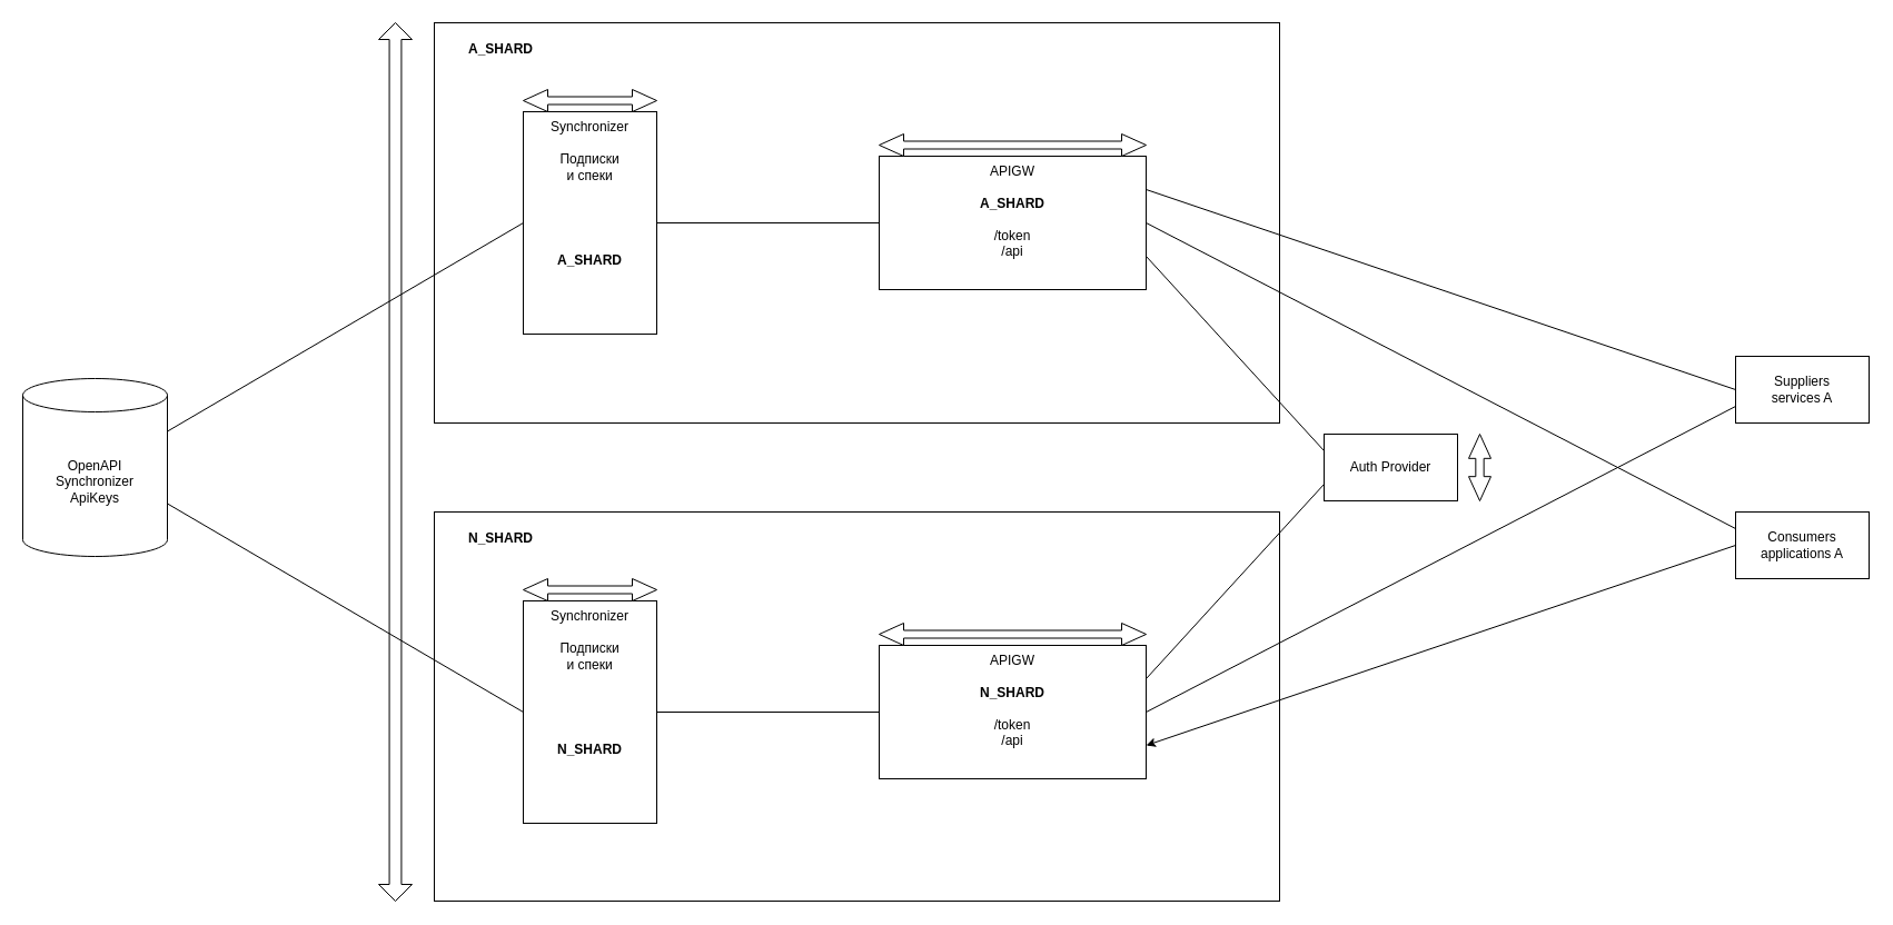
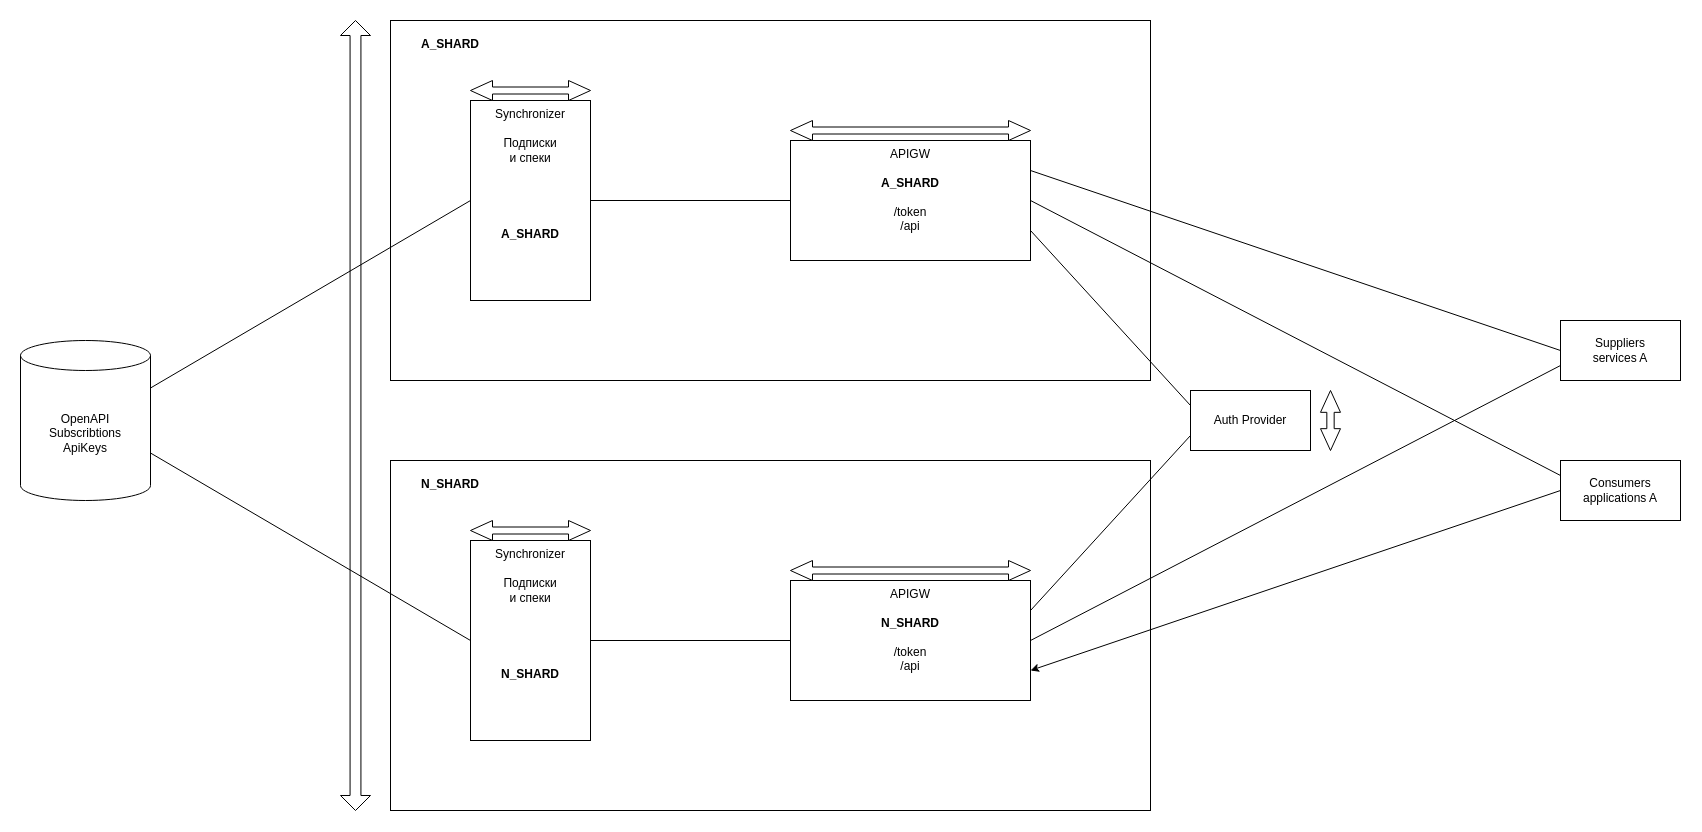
  <mxCell id="0" />
  <mxCell id="1" parent="0" />
  <mxCell id="2" value="" style="shape=doubleArrow;direction=south;whiteSpace=wrap;html=1;arrowWidth=0.362;arrowSize=0.019;" vertex="1" parent="1"><mxGeometry x="340" y="20" width="30" height="790" as="geometry" /></mxCell>
  <mxCell id="3" value="" style="whiteSpace=wrap;html=1;fillColor=none;" vertex="1" parent="1"><mxGeometry x="390" y="20" width="760" height="360" as="geometry" /></mxCell>
  <mxCell id="4" value="" style="whiteSpace=wrap;html=1;fillColor=none;" vertex="1" parent="1"><mxGeometry x="390" y="460" width="760" height="350" as="geometry" /></mxCell>
  <mxCell id="5" value="Synchronizer" style="whiteSpace=wrap;html=1;verticalAlign=top;" vertex="1" parent="1"><mxGeometry x="470" y="100" width="120" height="200" as="geometry" /></mxCell>
  <mxCell id="6" value="Synchronizer" style="whiteSpace=wrap;html=1;verticalAlign=top;" vertex="1" parent="1"><mxGeometry x="470" y="540" width="120" height="200" as="geometry" /></mxCell>
  <mxCell id="7" value="Подписки и спеки" style="text;html=1;strokeColor=none;fillColor=none;align=center;verticalAlign=middle;whiteSpace=wrap;" vertex="1" parent="1"><mxGeometry x="510" y="140" width="40" height="20" as="geometry" /></mxCell>
  <mxCell id="8" value="Подписки и спеки" style="text;html=1;strokeColor=none;fillColor=none;align=center;verticalAlign=middle;whiteSpace=wrap;" vertex="1" parent="1"><mxGeometry x="510" y="580" width="40" height="20" as="geometry" /></mxCell>
  <mxCell id="9" value="A_SHARD" style="text;align=center;fontStyle=1;verticalAlign=middle;spacingLeft=3;spacingRight=3;strokeColor=none;rotatable=0;points=[[0,0.5],[1,0.5]];portConstraint=eastwest;" vertex="1" parent="1"><mxGeometry x="490" y="220" width="80" height="26" as="geometry" /></mxCell>
  <mxCell id="10" value="N_SHARD" style="text;align=center;fontStyle=1;verticalAlign=middle;spacingLeft=3;spacingRight=3;strokeColor=none;rotatable=0;points=[[0,0.5],[1,0.5]];portConstraint=eastwest;" vertex="1" parent="1"><mxGeometry x="490" y="660" width="80" height="26" as="geometry" /></mxCell>
  <mxCell id="11" value="" style="html=1;shadow=0;dashed=0;align=center;verticalAlign=middle;shape=mxgraph.arrows2.twoWayArrow;dy=0.65;dx=22;" vertex="1" parent="1"><mxGeometry x="470" y="80" width="120" height="20" as="geometry" /></mxCell>
  <mxCell id="12" value="A_SHARD" style="text;align=center;fontStyle=1;verticalAlign=middle;spacingLeft=3;spacingRight=3;strokeColor=none;rotatable=0;points=[[0,0.5],[1,0.5]];portConstraint=eastwest;" vertex="1" parent="1"><mxGeometry x="410" y="30" width="80" height="26" as="geometry" /></mxCell>
  <mxCell id="13" value="N_SHARD" style="text;align=center;fontStyle=1;verticalAlign=middle;spacingLeft=3;spacingRight=3;strokeColor=none;rotatable=0;points=[[0,0.5],[1,0.5]];portConstraint=eastwest;" vertex="1" parent="1"><mxGeometry x="410" y="470" width="80" height="26" as="geometry" /></mxCell>
  <mxCell id="14" value="" style="html=1;shadow=0;dashed=0;align=center;verticalAlign=middle;shape=mxgraph.arrows2.twoWayArrow;dy=0.65;dx=22;" vertex="1" parent="1"><mxGeometry x="470" y="520" width="120" height="20" as="geometry" /></mxCell>
  <mxCell id="15" value="APIGW&lt;br&gt;&lt;br&gt;&lt;span style=&quot;font-weight: 700&quot;&gt;A_SHARD&lt;br&gt;&lt;br&gt;&lt;/span&gt;/token&lt;br&gt;/api&lt;span style=&quot;font-weight: 700&quot;&gt;&lt;br&gt;&lt;/span&gt;" style="whiteSpace=wrap;html=1;verticalAlign=top;" vertex="1" parent="1"><mxGeometry x="790" y="140" width="240" height="120" as="geometry" /></mxCell>
  <mxCell id="16" value="APIGW&lt;br&gt;&lt;br&gt;&lt;span style=&quot;font-weight: 700&quot;&gt;N_SHARD&lt;br&gt;&lt;br&gt;&lt;/span&gt;/token&lt;br&gt;/api&lt;span style=&quot;font-weight: 700&quot;&gt;&lt;br&gt;&lt;/span&gt;" style="whiteSpace=wrap;html=1;verticalAlign=top;" vertex="1" parent="1"><mxGeometry x="790" y="580" width="240" height="120" as="geometry" /></mxCell>
- <mxCell id="17" value="OpenAPI&lt;br&gt;Synchronizer&lt;br&gt;ApiKeys" style="shape=cylinder3;whiteSpace=wrap;html=1;boundedLbl=1;backgroundOutline=1;size=15;" vertex="1" parent="1"><mxGeometry x="20" y="340" width="130" height="160" as="geometry" /></mxCell>
+ <mxCell id="17" value="OpenAPI&lt;br&gt;Subscribtions&lt;br&gt;ApiKeys" style="shape=cylinder3;whiteSpace=wrap;html=1;boundedLbl=1;backgroundOutline=1;size=15;" vertex="1" parent="1"><mxGeometry x="20" y="340" width="130" height="160" as="geometry" /></mxCell>
  <mxCell id="18" value="" style="endArrow=none;html=1;exitX=1;exitY=0;exitDx=0;exitDy=47.5;exitPerimeter=0;entryX=0;entryY=0.5;entryDx=0;entryDy=0;" edge="1" parent="1" source="17" target="5"><mxGeometry width="50" height="50" relative="1" as="geometry"><mxPoint x="600" y="430" as="sourcePoint" /><mxPoint x="650" y="380" as="targetPoint" /></mxGeometry></mxCell>
  <mxCell id="19" value="" style="endArrow=none;html=1;exitX=1;exitY=0;exitDx=0;exitDy=112.5;exitPerimeter=0;entryX=0;entryY=0.5;entryDx=0;entryDy=0;" edge="1" parent="1" source="17" target="6"><mxGeometry width="50" height="50" relative="1" as="geometry"><mxPoint x="600" y="480" as="sourcePoint" /><mxPoint x="650" y="430" as="targetPoint" /></mxGeometry></mxCell>
  <mxCell id="20" value="" style="html=1;shadow=0;dashed=0;align=center;verticalAlign=middle;shape=mxgraph.arrows2.twoWayArrow;dy=0.65;dx=22;" vertex="1" parent="1"><mxGeometry x="790" y="120" width="240" height="20" as="geometry" /></mxCell>
  <mxCell id="21" value="" style="html=1;shadow=0;dashed=0;align=center;verticalAlign=middle;shape=mxgraph.arrows2.twoWayArrow;dy=0.65;dx=22;" vertex="1" parent="1"><mxGeometry x="790" y="560" width="240" height="20" as="geometry" /></mxCell>
  <mxCell id="22" value="" style="endArrow=none;html=1;entryX=0;entryY=0.5;entryDx=0;entryDy=0;exitX=1;exitY=0.5;exitDx=0;exitDy=0;" edge="1" parent="1" source="5" target="15"><mxGeometry width="50" height="50" relative="1" as="geometry"><mxPoint x="600" y="430" as="sourcePoint" /><mxPoint x="650" y="380" as="targetPoint" /></mxGeometry></mxCell>
  <mxCell id="23" value="" style="endArrow=none;html=1;exitX=1;exitY=0.5;exitDx=0;exitDy=0;entryX=0;entryY=0.5;entryDx=0;entryDy=0;" edge="1" parent="1" source="6" target="16"><mxGeometry width="50" height="50" relative="1" as="geometry"><mxPoint x="600" y="530" as="sourcePoint" /><mxPoint x="650" y="480" as="targetPoint" /></mxGeometry></mxCell>
  <mxCell id="24" value="Suppliers&lt;br&gt;services A" style="whiteSpace=wrap;html=1;" vertex="1" parent="1"><mxGeometry x="1560" y="320" width="120" height="60" as="geometry" /></mxCell>
  <mxCell id="25" value="" style="endArrow=none;html=1;exitX=1;exitY=0.25;exitDx=0;exitDy=0;entryX=0;entryY=0.5;entryDx=0;entryDy=0;" edge="1" parent="1" source="15" target="24"><mxGeometry width="50" height="50" relative="1" as="geometry"><mxPoint x="1030" y="480" as="sourcePoint" /><mxPoint x="1080" y="430" as="targetPoint" /></mxGeometry></mxCell>
  <mxCell id="26" value="Consumers applications A" style="whiteSpace=wrap;html=1;" vertex="1" parent="1"><mxGeometry x="1560" y="460" width="120" height="60" as="geometry" /></mxCell>
  <mxCell id="27" value="" style="endArrow=none;html=1;entryX=1;entryY=0.5;entryDx=0;entryDy=0;exitX=0;exitY=0.25;exitDx=0;exitDy=0;" edge="1" parent="1" source="26" target="15"><mxGeometry width="50" height="50" relative="1" as="geometry"><mxPoint x="1030" y="360" as="sourcePoint" /><mxPoint x="1080" y="310" as="targetPoint" /></mxGeometry></mxCell>
  <mxCell id="28" value="" style="endArrow=none;html=1;entryX=0;entryY=0.75;entryDx=0;entryDy=0;exitX=1;exitY=0.5;exitDx=0;exitDy=0;" edge="1" parent="1" source="16" target="24"><mxGeometry width="50" height="50" relative="1" as="geometry"><mxPoint x="910" y="460" as="sourcePoint" /><mxPoint x="960" y="410" as="targetPoint" /></mxGeometry></mxCell>
  <mxCell id="29" value="" style="endArrow=classic;html=1;exitX=0;exitY=0.5;exitDx=0;exitDy=0;entryX=1;entryY=0.75;entryDx=0;entryDy=0;" edge="1" parent="1" source="26" target="16"><mxGeometry width="50" height="50" relative="1" as="geometry"><mxPoint x="910" y="460" as="sourcePoint" /><mxPoint x="960" y="410" as="targetPoint" /></mxGeometry></mxCell>
  <mxCell id="30" value="Auth Provider" style="whiteSpace=wrap;html=1;" vertex="1" parent="1"><mxGeometry x="1190" y="390" width="120" height="60" as="geometry" /></mxCell>
  <mxCell id="31" value="" style="shape=doubleArrow;direction=south;whiteSpace=wrap;html=1;arrowWidth=0.367;arrowSize=0.364;" vertex="1" parent="1"><mxGeometry x="1320" y="390" width="20" height="60" as="geometry" /></mxCell>
  <mxCell id="32" value="" style="endArrow=none;html=1;entryX=1;entryY=0.75;entryDx=0;entryDy=0;exitX=0;exitY=0.25;exitDx=0;exitDy=0;" edge="1" parent="1" source="30" target="15"><mxGeometry width="50" height="50" relative="1" as="geometry"><mxPoint x="850" y="530" as="sourcePoint" /><mxPoint x="900" y="480" as="targetPoint" /></mxGeometry></mxCell>
  <mxCell id="33" value="" style="endArrow=none;html=1;entryX=0;entryY=0.75;entryDx=0;entryDy=0;exitX=1;exitY=0.25;exitDx=0;exitDy=0;" edge="1" parent="1" source="16" target="30"><mxGeometry width="50" height="50" relative="1" as="geometry"><mxPoint x="1020" y="430" as="sourcePoint" /><mxPoint x="900" y="480" as="targetPoint" /></mxGeometry></mxCell>
